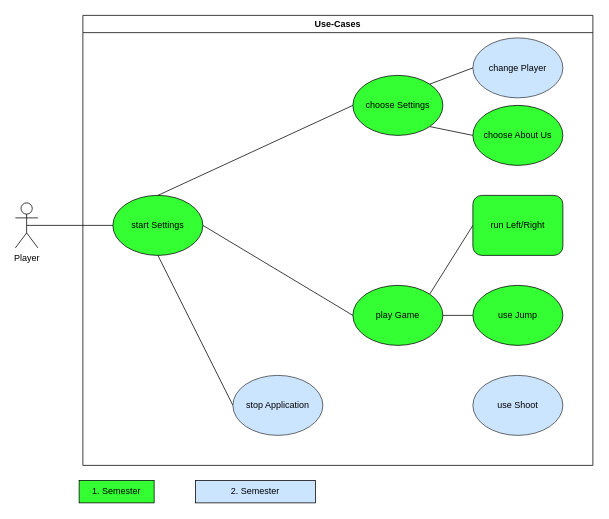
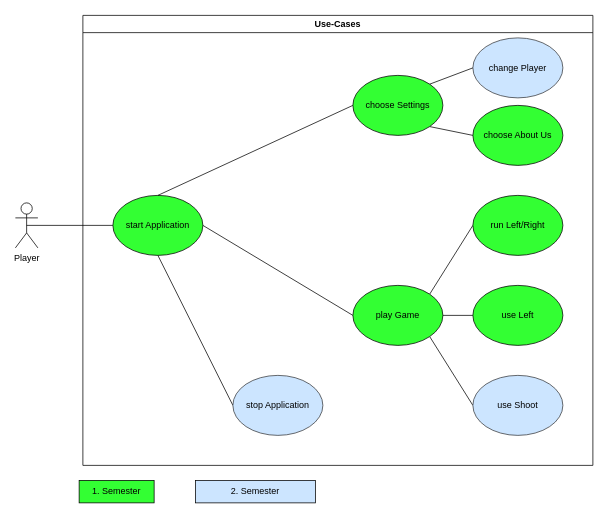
  <mxCell id="0" />
  <mxCell id="1" parent="0" />
  <mxCell id="2" style="rounded=0;orthogonalLoop=1;jettySize=auto;html=1;exitX=0.5;exitY=0.5;exitDx=0;exitDy=0;exitPerimeter=0;entryX=0;entryY=0.5;entryDx=0;entryDy=0;endArrow=none;endFill=0;" edge="1" parent="1" source="3" target="6"><mxGeometry relative="1" as="geometry" /></mxCell>
  <mxCell id="3" value="&lt;div&gt;Player&lt;/div&gt;" style="shape=umlActor;verticalLabelPosition=bottom;labelBackgroundColor=#ffffff;verticalAlign=top;html=1;outlineConnect=0;" vertex="1" parent="1"><mxGeometry x="20" y="270" width="30" height="60" as="geometry" /></mxCell>
  <mxCell id="4" value="Use-Cases" style="swimlane;whiteSpace=wrap" vertex="1" parent="1"><mxGeometry x="110" y="20" width="680" height="600" as="geometry" /></mxCell>
  <mxCell id="5" style="edgeStyle=none;rounded=0;orthogonalLoop=1;jettySize=auto;html=1;exitX=0.5;exitY=1;exitDx=0;exitDy=0;entryX=0;entryY=0.5;entryDx=0;entryDy=0;endArrow=none;endFill=0;" edge="1" parent="4" source="6" target="9"><mxGeometry relative="1" as="geometry" /></mxCell>
- <mxCell id="6" value="start Settings" style="ellipse;whiteSpace=wrap;html=1;fillColor=#33FF33;" vertex="1" parent="4"><mxGeometry x="40" y="240" width="120" height="80" as="geometry" /></mxCell>
+ <mxCell id="6" value="start Application" style="ellipse;whiteSpace=wrap;html=1;fillColor=#33FF33;" vertex="1" parent="4"><mxGeometry x="40" y="240" width="120" height="80" as="geometry" /></mxCell>
  <mxCell id="7" style="edgeStyle=none;rounded=0;orthogonalLoop=1;jettySize=auto;html=1;exitX=0;exitY=0.5;exitDx=0;exitDy=0;entryX=0.5;entryY=0;entryDx=0;entryDy=0;endArrow=none;endFill=0;" edge="1" parent="4" source="11" target="6"><mxGeometry relative="1" as="geometry"><mxPoint x="200" y="160" as="sourcePoint" /></mxGeometry></mxCell>
  <mxCell id="8" style="edgeStyle=none;rounded=0;orthogonalLoop=1;jettySize=auto;html=1;exitX=1;exitY=0.5;exitDx=0;exitDy=0;entryX=0;entryY=0.5;entryDx=0;entryDy=0;endArrow=none;endFill=0;" edge="1" parent="4" source="6" target="15"><mxGeometry relative="1" as="geometry"><mxPoint x="320" y="280" as="sourcePoint" /></mxGeometry></mxCell>
  <mxCell id="9" value="stop Application" style="ellipse;whiteSpace=wrap;html=1;fillColor=#cce5ff;strokeColor=#36393d;" vertex="1" parent="4"><mxGeometry x="200" y="480" width="120" height="80" as="geometry" /></mxCell>
  <mxCell id="10" style="edgeStyle=none;rounded=0;orthogonalLoop=1;jettySize=auto;html=1;exitX=1;exitY=1;exitDx=0;exitDy=0;entryX=0;entryY=0.5;entryDx=0;entryDy=0;endArrow=none;endFill=0;" edge="1" parent="4" source="11" target="16"><mxGeometry relative="1" as="geometry"><mxPoint x="480" y="190" as="sourcePoint" /><mxPoint x="520" y="230" as="targetPoint" /></mxGeometry></mxCell>
  <mxCell id="11" value="choose Settings" style="ellipse;whiteSpace=wrap;html=1;fillColor=#33FF33;" vertex="1" parent="4"><mxGeometry x="360" y="80" width="120" height="80" as="geometry" /></mxCell>
  <mxCell id="12" style="edgeStyle=none;rounded=0;orthogonalLoop=1;jettySize=auto;html=1;exitX=1;exitY=0;exitDx=0;exitDy=0;entryX=0;entryY=0.5;entryDx=0;entryDy=0;endArrow=none;endFill=0;" edge="1" parent="4" source="15" target="17"><mxGeometry relative="1" as="geometry" /></mxCell>
  <mxCell id="13" style="edgeStyle=none;rounded=0;orthogonalLoop=1;jettySize=auto;html=1;exitX=1;exitY=0.5;exitDx=0;exitDy=0;entryX=0;entryY=0.5;entryDx=0;entryDy=0;endArrow=none;endFill=0;" edge="1" parent="4" source="15" target="18"><mxGeometry relative="1" as="geometry" /></mxCell>
+ <mxCell id="14" style="edgeStyle=none;rounded=0;orthogonalLoop=1;jettySize=auto;html=1;exitX=1;exitY=1;exitDx=0;exitDy=0;entryX=0;entryY=0.5;entryDx=0;entryDy=0;endArrow=none;endFill=0;" edge="1" parent="4" source="15" target="19"><mxGeometry relative="1" as="geometry" /></mxCell>
  <mxCell id="15" value="play Game" style="ellipse;whiteSpace=wrap;html=1;fillColor=#33FF33;" vertex="1" parent="4"><mxGeometry x="360" y="360" width="120" height="80" as="geometry" /></mxCell>
  <mxCell id="16" value="choose About Us" style="ellipse;whiteSpace=wrap;html=1;fillColor=#33FF33;" vertex="1" parent="4"><mxGeometry x="520" y="120" width="120" height="80" as="geometry" /></mxCell>
- <mxCell id="17" value="run Left/Right" style="whiteSpace=wrap;html=1;fillColor=#33FF33;rounded=1;" vertex="1" parent="4"><mxGeometry x="520" y="240" width="120" height="80" as="geometry" /></mxCell>
- <mxCell id="18" value="use Jump" style="ellipse;whiteSpace=wrap;html=1;fillColor=#33FF33;" vertex="1" parent="4"><mxGeometry x="520" y="360" width="120" height="80" as="geometry" /></mxCell>
+ <mxCell id="17" value="run Left/Right" style="ellipse;whiteSpace=wrap;html=1;fillColor=#33FF33;" vertex="1" parent="4"><mxGeometry x="520" y="240" width="120" height="80" as="geometry" /></mxCell>
+ <mxCell id="18" value="use Left" style="ellipse;whiteSpace=wrap;html=1;fillColor=#33FF33;" vertex="1" parent="4"><mxGeometry x="520" y="360" width="120" height="80" as="geometry" /></mxCell>
  <mxCell id="19" value="use Shoot" style="ellipse;whiteSpace=wrap;html=1;fillColor=#cce5ff;strokeColor=#36393d;" vertex="1" parent="4"><mxGeometry x="520" y="480" width="120" height="80" as="geometry" /></mxCell>
  <mxCell id="20" value="change Player" style="ellipse;whiteSpace=wrap;html=1;fillColor=#cce5ff;strokeColor=#36393d;" vertex="1" parent="4"><mxGeometry x="520" y="30" width="120" height="80" as="geometry" /></mxCell>
  <mxCell id="21" style="edgeStyle=none;rounded=0;orthogonalLoop=1;jettySize=auto;html=1;endArrow=none;endFill=0;exitX=1;exitY=0;exitDx=0;exitDy=0;entryX=0;entryY=0.5;entryDx=0;entryDy=0;" edge="1" parent="4" source="11" target="20"><mxGeometry relative="1" as="geometry"><mxPoint x="410" y="210" as="sourcePoint" /><mxPoint x="410" y="270" as="targetPoint" /><Array as="points" /></mxGeometry></mxCell>
  <mxCell id="22" value="1. Semester" style="rounded=0;whiteSpace=wrap;html=1;fillColor=#33FF33;" vertex="1" parent="1"><mxGeometry x="105" y="640" width="100" height="30" as="geometry" /></mxCell>
  <mxCell id="23" value="2. Semester" style="rounded=0;whiteSpace=wrap;html=1;fillColor=#CCE5FF;" vertex="1" parent="1"><mxGeometry x="260" y="640" width="160" height="30" as="geometry" /></mxCell>
